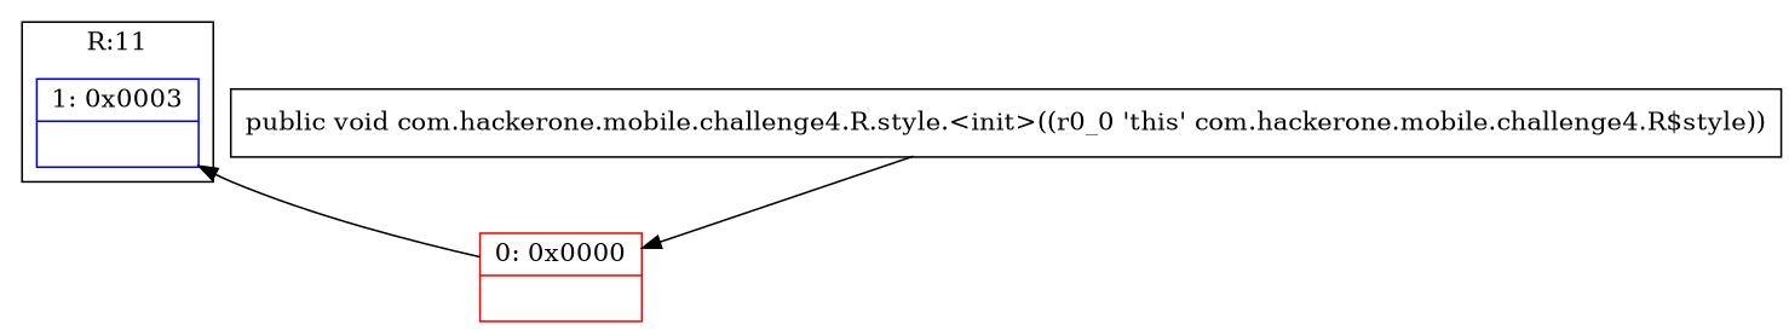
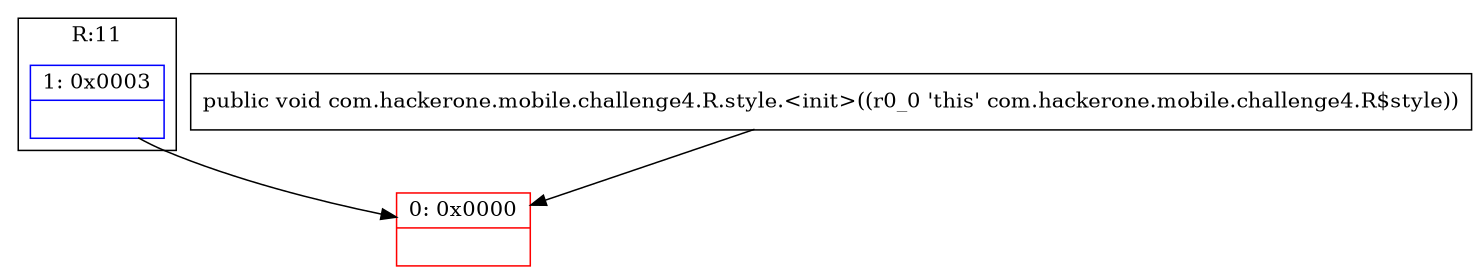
  digraph {
    node [shape=record]
    n1 [color=blue label="{1\:\ 0x0003|\l}"]
    n2 [color=red label="{0\:\ 0x0000|\l}"]
    n3 [label="{public void com.hackerone.mobile.challenge4.R.style.\<init\>((r0_0 'this' com.hackerone.mobile.challenge4.R$style)) }"]
    subgraph cluster_1 {
      label="R:11"
      n1
    }
-   n2 -> n1
+   n1 -> n2
    n3 -> n2
  }
